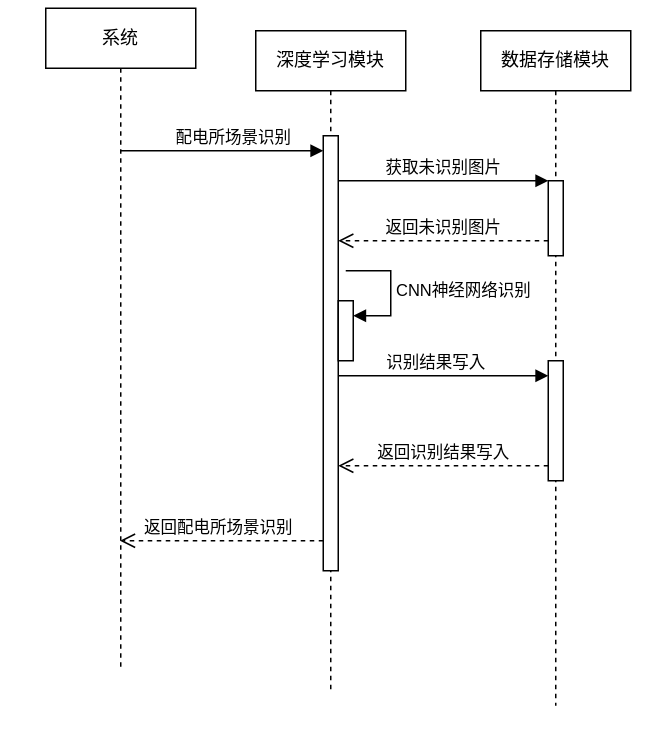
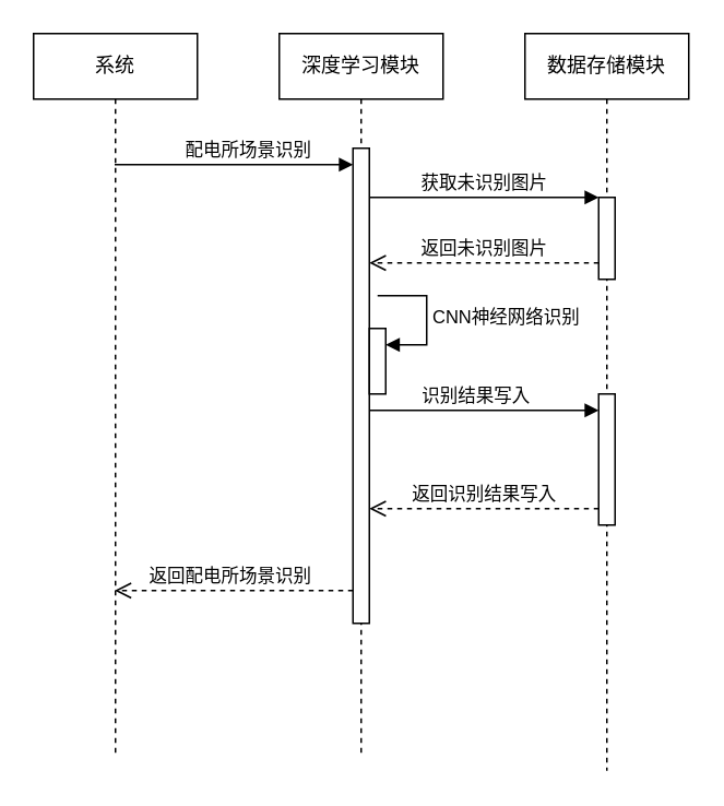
  <mxCell id="0" />
  <mxCell id="1" parent="0" />
  <mxCell id="2" value="深度学习模块" style="shape=umlLifeline;perimeter=lifelinePerimeter;whiteSpace=wrap;html=1;container=1;dropTarget=0;collapsible=0;recursiveResize=0;outlineConnect=0;portConstraint=eastwest;newEdgeStyle={&quot;edgeStyle&quot;:&quot;elbowEdgeStyle&quot;,&quot;elbow&quot;:&quot;vertical&quot;,&quot;curved&quot;:0,&quot;rounded&quot;:0};" vertex="1" parent="1"><mxGeometry x="170" y="20" width="100" height="440" as="geometry" /></mxCell>
  <mxCell id="3" value="" style="html=1;points=[];perimeter=orthogonalPerimeter;outlineConnect=0;targetShapes=umlLifeline;portConstraint=eastwest;newEdgeStyle={&quot;edgeStyle&quot;:&quot;elbowEdgeStyle&quot;,&quot;elbow&quot;:&quot;vertical&quot;,&quot;curved&quot;:0,&quot;rounded&quot;:0};" vertex="1" parent="2"><mxGeometry x="45" y="70" width="10" height="290" as="geometry" /></mxCell>
  <mxCell id="4" value="" style="html=1;points=[];perimeter=orthogonalPerimeter;outlineConnect=0;targetShapes=umlLifeline;portConstraint=eastwest;newEdgeStyle={&quot;edgeStyle&quot;:&quot;elbowEdgeStyle&quot;,&quot;elbow&quot;:&quot;vertical&quot;,&quot;curved&quot;:0,&quot;rounded&quot;:0};" vertex="1" parent="2"><mxGeometry x="55" y="180" width="10" height="40" as="geometry" /></mxCell>
  <mxCell id="5" value="CNN神经网络识别" style="html=1;align=left;spacingLeft=2;endArrow=block;rounded=0;edgeStyle=orthogonalEdgeStyle;curved=0;rounded=0;" edge="1" parent="2" target="4"><mxGeometry relative="1" as="geometry"><mxPoint x="60" y="160" as="sourcePoint" /><Array as="points"><mxPoint x="90" y="190" /></Array></mxGeometry></mxCell>
  <mxCell id="6" value="数据存储模块" style="shape=umlLifeline;perimeter=lifelinePerimeter;whiteSpace=wrap;html=1;container=1;dropTarget=0;collapsible=0;recursiveResize=0;outlineConnect=0;portConstraint=eastwest;newEdgeStyle={&quot;edgeStyle&quot;:&quot;elbowEdgeStyle&quot;,&quot;elbow&quot;:&quot;vertical&quot;,&quot;curved&quot;:0,&quot;rounded&quot;:0};" vertex="1" parent="1"><mxGeometry x="320" y="20" width="100" height="450" as="geometry" /></mxCell>
  <mxCell id="7" value="" style="html=1;points=[];perimeter=orthogonalPerimeter;outlineConnect=0;targetShapes=umlLifeline;portConstraint=eastwest;newEdgeStyle={&quot;edgeStyle&quot;:&quot;elbowEdgeStyle&quot;,&quot;elbow&quot;:&quot;vertical&quot;,&quot;curved&quot;:0,&quot;rounded&quot;:0};" vertex="1" parent="6"><mxGeometry x="45" y="100" width="10" height="50" as="geometry" /></mxCell>
  <mxCell id="8" value="" style="html=1;points=[];perimeter=orthogonalPerimeter;outlineConnect=0;targetShapes=umlLifeline;portConstraint=eastwest;newEdgeStyle={&quot;edgeStyle&quot;:&quot;elbowEdgeStyle&quot;,&quot;elbow&quot;:&quot;vertical&quot;,&quot;curved&quot;:0,&quot;rounded&quot;:0};" vertex="1" parent="6"><mxGeometry x="45" y="220" width="10" height="80" as="geometry" /></mxCell>
- <mxCell id="9" value="系统" style="shape=umlLifeline;perimeter=lifelinePerimeter;whiteSpace=wrap;html=1;container=1;dropTarget=0;collapsible=0;recursiveResize=0;outlineConnect=0;portConstraint=eastwest;newEdgeStyle={&quot;edgeStyle&quot;:&quot;elbowEdgeStyle&quot;,&quot;elbow&quot;:&quot;vertical&quot;,&quot;curved&quot;:0,&quot;rounded&quot;:0};" vertex="1" parent="1"><mxGeometry x="30" y="5" width="100" height="440" as="geometry" /></mxCell>
+ <mxCell id="9" value="系统" style="shape=umlLifeline;perimeter=lifelinePerimeter;whiteSpace=wrap;html=1;container=1;dropTarget=0;collapsible=0;recursiveResize=0;outlineConnect=0;portConstraint=eastwest;newEdgeStyle={&quot;edgeStyle&quot;:&quot;elbowEdgeStyle&quot;,&quot;elbow&quot;:&quot;vertical&quot;,&quot;curved&quot;:0,&quot;rounded&quot;:0};" vertex="1" parent="1"><mxGeometry x="20" y="20" width="100" height="440" as="geometry" /></mxCell>
  <mxCell id="10" value="配电所场景识别" style="html=1;verticalAlign=bottom;endArrow=block;edgeStyle=elbowEdgeStyle;elbow=vertical;curved=0;rounded=0;" edge="1" parent="1" source="9" target="3"><mxGeometry x="0.113" relative="1" as="geometry"><mxPoint x="80" y="90" as="sourcePoint" /><Array as="points"><mxPoint x="150" y="100" /></Array><mxPoint as="offset" /></mxGeometry></mxCell>
  <mxCell id="11" value="返回配电所场景识别" style="html=1;verticalAlign=bottom;endArrow=open;dashed=1;endSize=8;edgeStyle=elbowEdgeStyle;elbow=vertical;curved=0;rounded=0;" edge="1" parent="1" source="3" target="9"><mxGeometry x="0.031" relative="1" as="geometry"><mxPoint x="80" y="165" as="targetPoint" /><Array as="points"><mxPoint x="140" y="360" /><mxPoint x="140" y="420" /><mxPoint x="170" y="280" /></Array><mxPoint as="offset" /></mxGeometry></mxCell>
  <mxCell id="12" value="获取未识别图片" style="html=1;verticalAlign=bottom;endArrow=block;edgeStyle=elbowEdgeStyle;elbow=vertical;curved=0;rounded=0;" edge="1" parent="1" source="3" target="7"><mxGeometry relative="1" as="geometry"><mxPoint x="240" y="160" as="sourcePoint" /><Array as="points"><mxPoint x="300" y="120" /></Array><mxPoint as="offset" /></mxGeometry></mxCell>
  <mxCell id="13" value="返回未识别图片" style="html=1;verticalAlign=bottom;endArrow=open;dashed=1;endSize=8;edgeStyle=elbowEdgeStyle;elbow=vertical;curved=0;rounded=0;" edge="1" parent="1" source="7" target="3"><mxGeometry relative="1" as="geometry"><mxPoint x="275" y="195" as="targetPoint" /><Array as="points"><mxPoint x="290" y="160" /></Array></mxGeometry></mxCell>
  <mxCell id="14" value="识别结果写入" style="html=1;verticalAlign=bottom;endArrow=block;edgeStyle=elbowEdgeStyle;elbow=vertical;curved=0;rounded=0;" edge="1" parent="1" source="3" target="8"><mxGeometry x="-0.071" relative="1" as="geometry"><mxPoint x="295" y="310" as="sourcePoint" /><Array as="points"><mxPoint x="290" y="250" /></Array><mxPoint as="offset" /></mxGeometry></mxCell>
  <mxCell id="15" value="返回识别结果写入" style="html=1;verticalAlign=bottom;endArrow=open;dashed=1;endSize=8;edgeStyle=elbowEdgeStyle;elbow=vertical;curved=0;rounded=0;" edge="1" parent="1" source="8" target="3"><mxGeometry relative="1" as="geometry"><mxPoint x="295" y="385" as="targetPoint" /><Array as="points"><mxPoint x="290" y="310" /><mxPoint x="280" y="380" /></Array></mxGeometry></mxCell>
